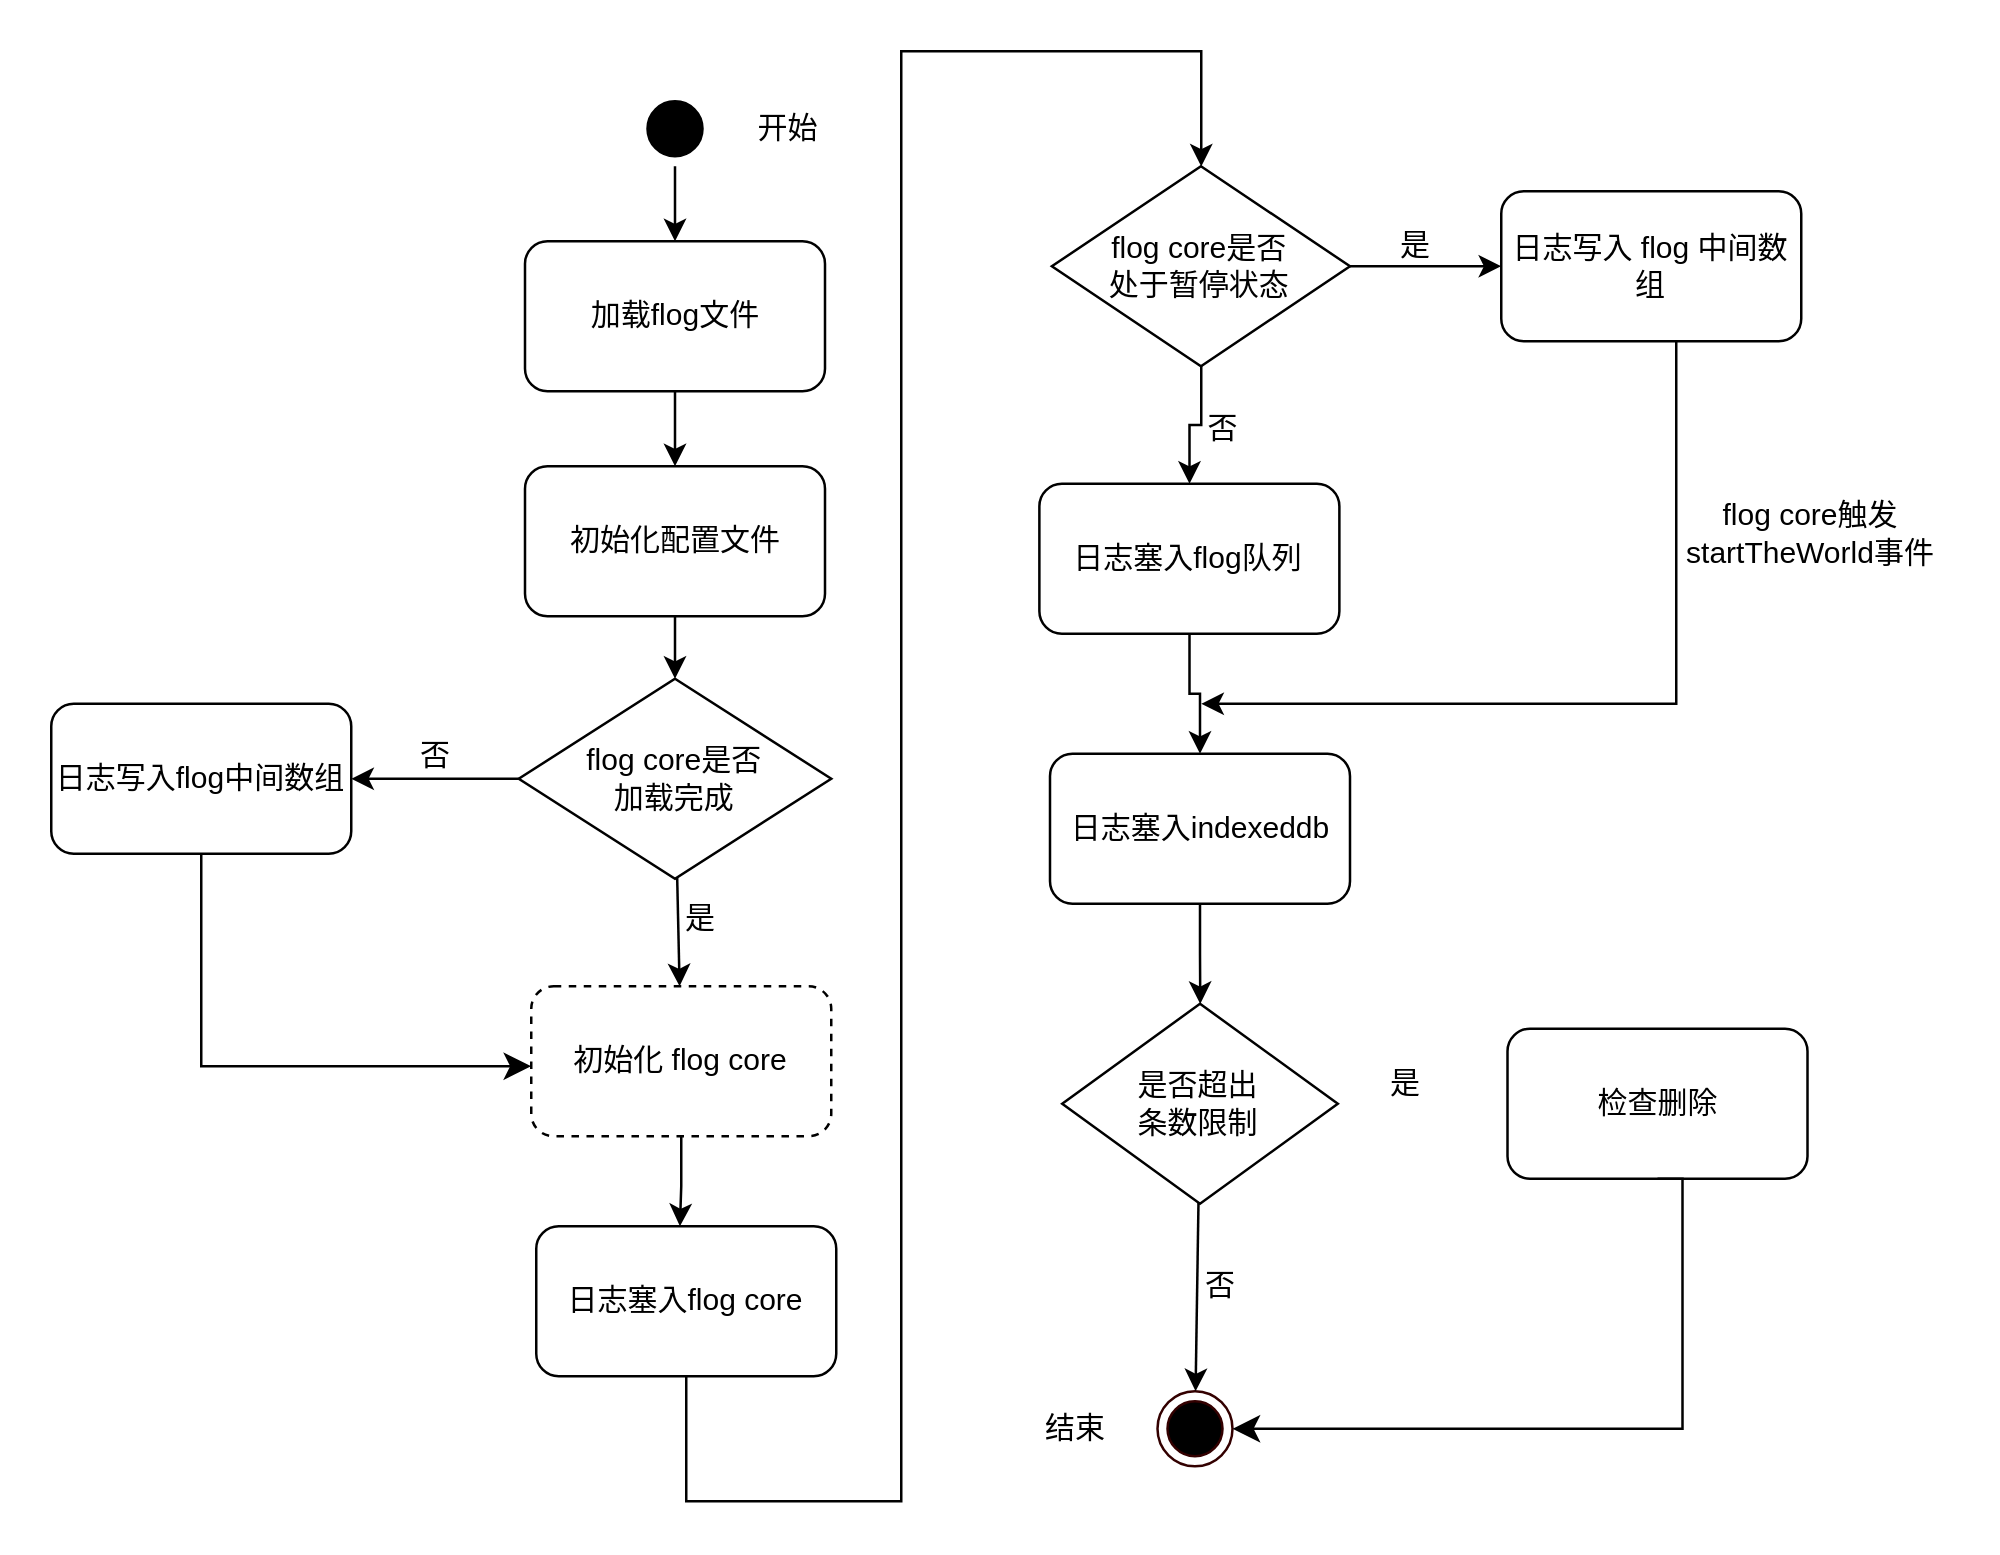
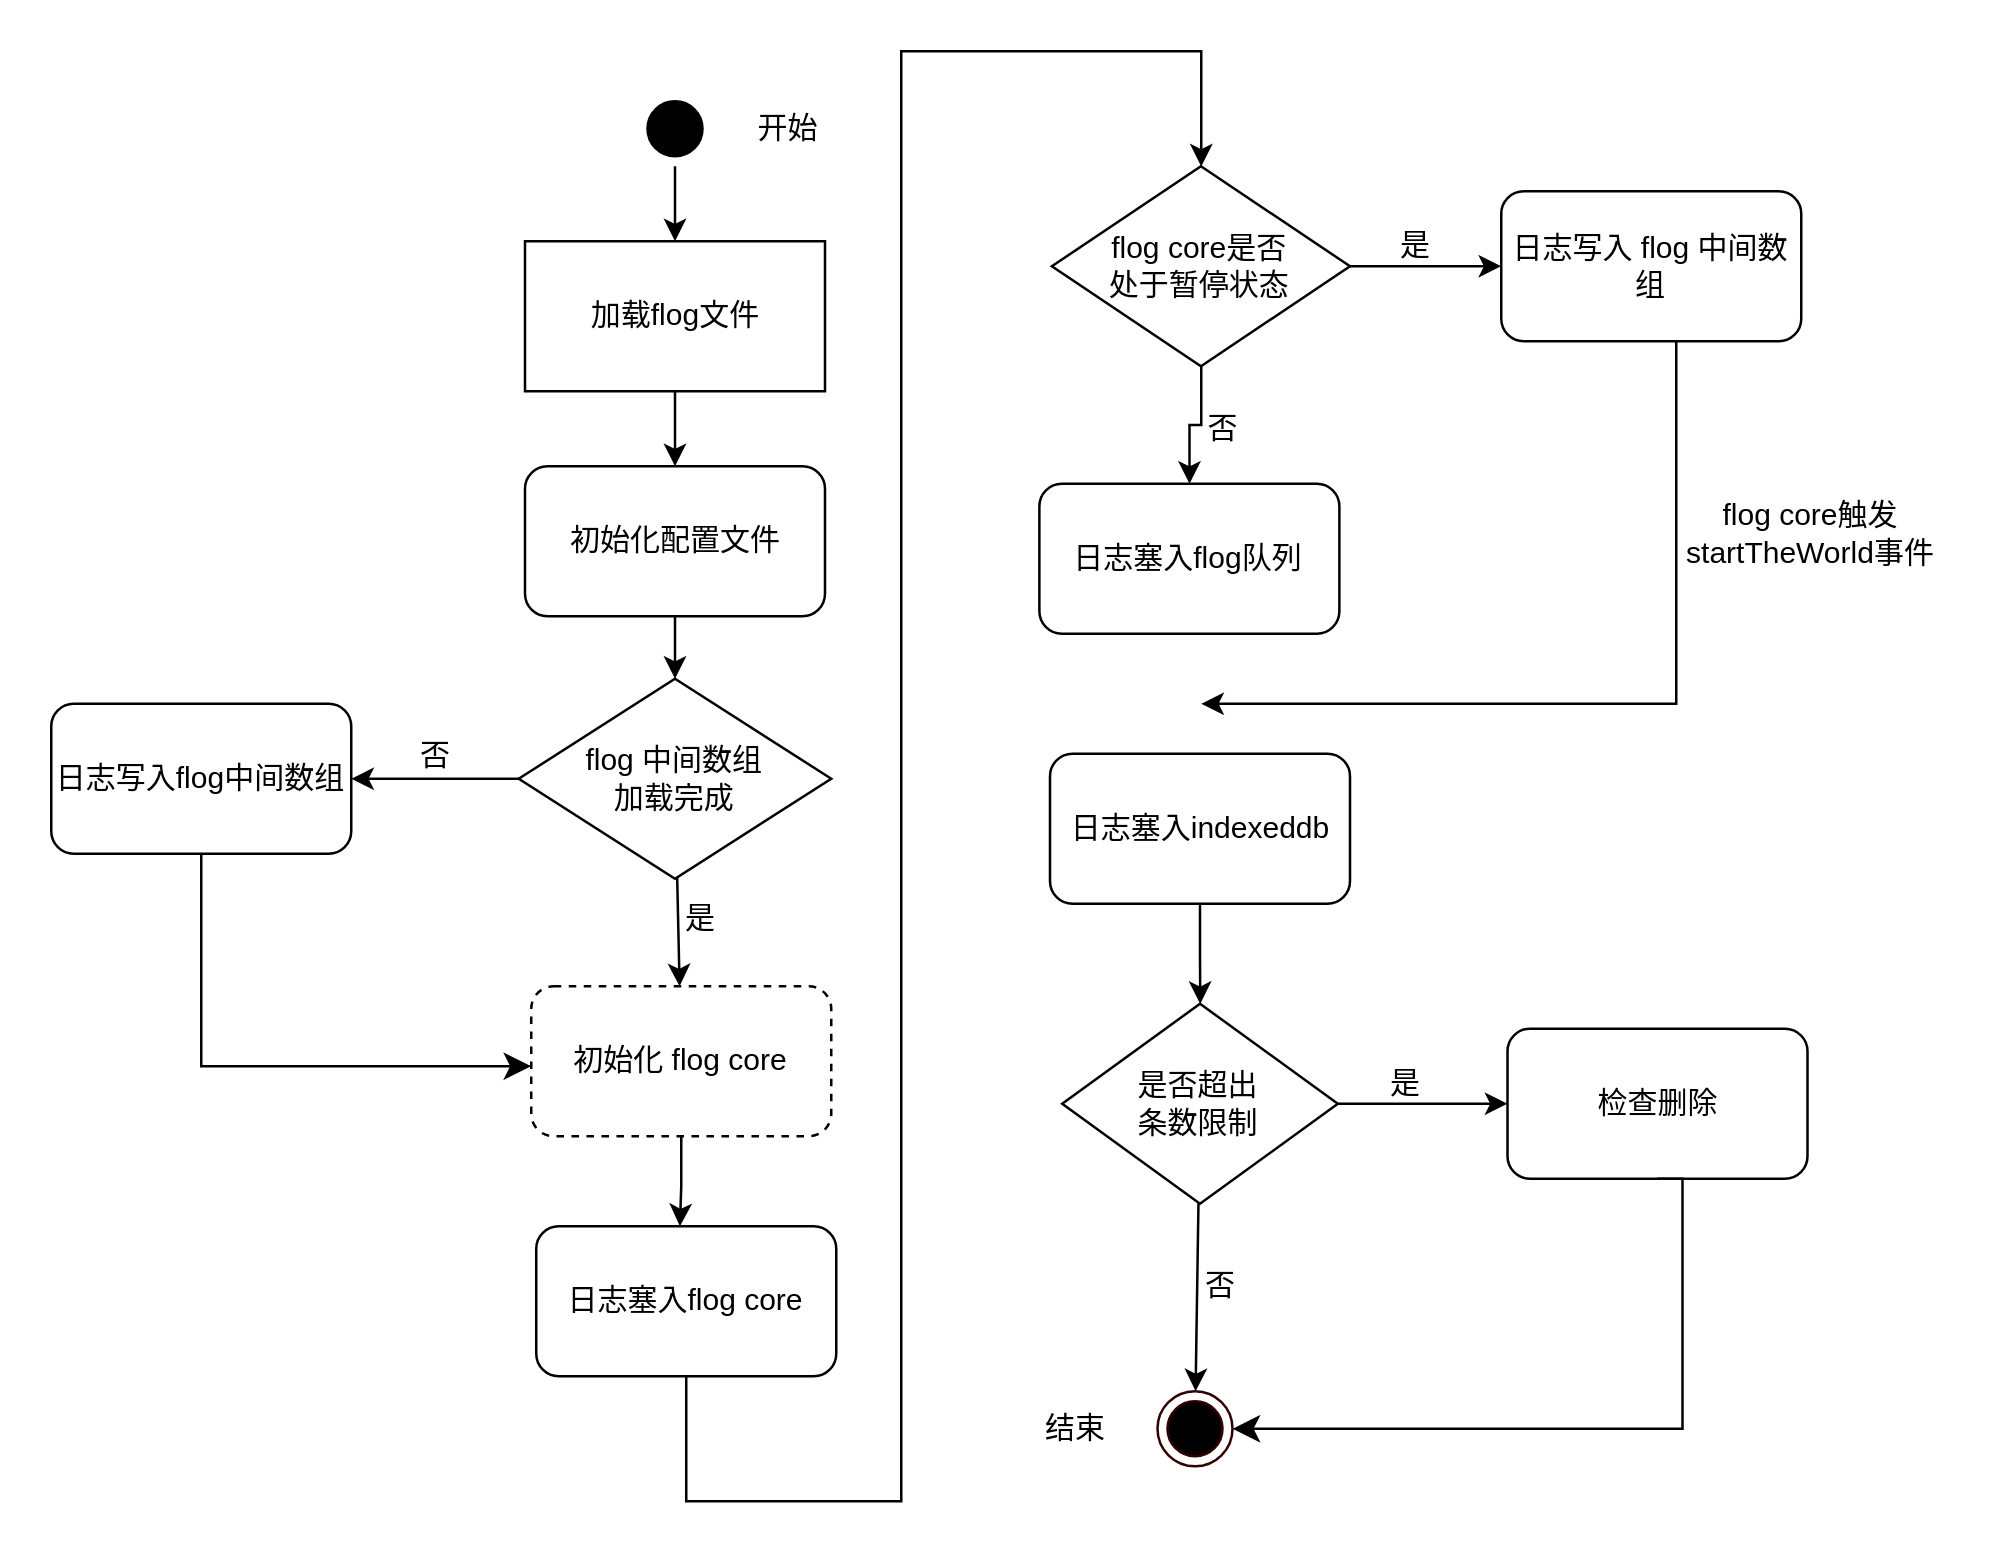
  <mxCell id="0" />
  <mxCell id="1" parent="0" />
  <mxCell id="2" value="" style="endArrow=classic;rounded=0;html=1;labelBorderColor=none;" edge="1" parent="1" source="11" target="14"><mxGeometry width="50" height="50" relative="1" as="geometry"><mxPoint x="-203.5" y="282" as="sourcePoint" /><mxPoint x="-302.5" y="282" as="targetPoint" /></mxGeometry></mxCell>
  <mxCell id="3" value="" style="endArrow=classic;html=1;rounded=0;labelBorderColor=none;" edge="1" parent="1" source="11" target="13"><mxGeometry width="50" height="50" relative="1" as="geometry"><mxPoint x="198.5" y="185" as="sourcePoint" /><mxPoint x="248.5" y="135" as="targetPoint" /></mxGeometry></mxCell>
  <mxCell id="4" value="" style="endArrow=classic;html=1;rounded=0;labelBorderColor=none;" edge="1" parent="1" source="18" target="19"><mxGeometry width="50" height="50" relative="1" as="geometry"><mxPoint x="283" y="200" as="sourcePoint" /><mxPoint x="333" y="150" as="targetPoint" /></mxGeometry></mxCell>
  <mxCell id="5" value="" style="edgeStyle=elbowEdgeStyle;elbow=vertical;endArrow=classic;html=1;rounded=0;labelBorderColor=none;" edge="1" parent="1" source="19"><mxGeometry width="50" height="50" relative="1" as="geometry"><mxPoint x="254" y="171" as="sourcePoint" /><mxPoint x="480" y="281" as="targetPoint" /><Array as="points"><mxPoint x="670" y="281" /></Array></mxGeometry></mxCell>
  <mxCell id="6" value="" style="edgeStyle=orthogonalEdgeStyle;rounded=0;orthogonalLoop=1;jettySize=auto;html=1;" edge="1" parent="1" source="7" target="9"><mxGeometry relative="1" as="geometry" /></mxCell>
  <mxCell id="7" value="" style="ellipse;shape=startState;fillColor=#000000;strokeColor=#000000;" vertex="1" parent="1"><mxGeometry x="254.5" y="36" width="30" height="30" as="geometry" /></mxCell>
  <mxCell id="8" value="" style="edgeStyle=orthogonalEdgeStyle;rounded=0;orthogonalLoop=1;jettySize=auto;html=1;" edge="1" parent="1" source="9" target="10"><mxGeometry relative="1" as="geometry" /></mxCell>
- <mxCell id="9" value="加载flog文件" style="rounded=1;whiteSpace=wrap;html=1;" vertex="1" parent="1"><mxGeometry x="209.5" y="96" width="120" height="60" as="geometry" /></mxCell>
+ <mxCell id="9" value="加载flog文件" style="whiteSpace=wrap;html=1;rounded=0;" vertex="1" parent="1"><mxGeometry x="209.5" y="96" width="120" height="60" as="geometry" /></mxCell>
  <mxCell id="10" value="初始化配置文件" style="rounded=1;whiteSpace=wrap;html=1;" vertex="1" parent="1"><mxGeometry x="209.5" y="186" width="120" height="60" as="geometry" /></mxCell>
- <mxCell id="11" value="flog core是否&lt;br&gt;加载完成" style="rhombus;whiteSpace=wrap;html=1;" vertex="1" parent="1"><mxGeometry x="207" y="271" width="125" height="80" as="geometry" /></mxCell>
+ <mxCell id="11" value="flog 中间数组&lt;br&gt;加载完成" style="rhombus;whiteSpace=wrap;html=1;" vertex="1" parent="1"><mxGeometry x="207" y="271" width="125" height="80" as="geometry" /></mxCell>
  <mxCell id="12" value="" style="edgeStyle=orthogonalEdgeStyle;rounded=0;orthogonalLoop=1;jettySize=auto;html=1;" edge="1" parent="1" source="13"><mxGeometry relative="1" as="geometry"><mxPoint x="271.471" y="490.02" as="targetPoint" /><Array as="points"><mxPoint x="272" y="474.02" /><mxPoint x="272" y="474.02" /></Array></mxGeometry></mxCell>
  <mxCell id="13" value="初始化 flog core" style="rounded=1;whiteSpace=wrap;html=1;dashed=1;" vertex="1" parent="1"><mxGeometry x="212" y="394" width="120" height="60" as="geometry" /></mxCell>
  <mxCell id="14" value="日志写入flog中间数组" style="rounded=1;whiteSpace=wrap;html=1;" vertex="1" parent="1"><mxGeometry x="20" y="281" width="120" height="60" as="geometry" /></mxCell>
  <mxCell id="15" value="" style="edgeStyle=orthogonalEdgeStyle;rounded=0;orthogonalLoop=1;jettySize=auto;html=1;" edge="1" parent="1" source="16" target="18"><mxGeometry relative="1" as="geometry"><Array as="points"><mxPoint x="274" y="600" /><mxPoint x="360" y="600" /><mxPoint x="360" y="20" /><mxPoint x="480" y="20" /></Array></mxGeometry></mxCell>
  <mxCell id="16" value="日志塞入flog core" style="rounded=1;whiteSpace=wrap;html=1;" vertex="1" parent="1"><mxGeometry x="214" y="490.02" width="120" height="60" as="geometry" /></mxCell>
  <mxCell id="17" value="" style="edgeStyle=orthogonalEdgeStyle;rounded=0;orthogonalLoop=1;jettySize=auto;html=1;" edge="1" parent="1" source="18" target="21"><mxGeometry x="-0.005" relative="1" as="geometry"><mxPoint as="offset" /></mxGeometry></mxCell>
  <mxCell id="18" value="flog core是否&lt;br&gt;处于暂停状态" style="rhombus;whiteSpace=wrap;html=1;" vertex="1" parent="1"><mxGeometry x="420.25" y="66" width="119.25" height="80" as="geometry" /></mxCell>
  <mxCell id="19" value="日志写入 flog 中间数组" style="rounded=1;whiteSpace=wrap;html=1;" vertex="1" parent="1"><mxGeometry x="600" y="76" width="120" height="60" as="geometry" /></mxCell>
- <mxCell id="20" value="" style="edgeStyle=orthogonalEdgeStyle;rounded=0;orthogonalLoop=1;jettySize=auto;html=1;" edge="1" parent="1" source="21" target="23"><mxGeometry relative="1" as="geometry" /></mxCell>
  <mxCell id="21" value="日志塞入flog队列" style="rounded=1;whiteSpace=wrap;html=1;" vertex="1" parent="1"><mxGeometry x="415.25" y="193" width="120" height="60" as="geometry" /></mxCell>
  <mxCell id="22" value="" style="edgeStyle=orthogonalEdgeStyle;rounded=0;orthogonalLoop=1;jettySize=auto;html=1;" edge="1" parent="1" source="23" target="25"><mxGeometry relative="1" as="geometry" /></mxCell>
  <mxCell id="23" value="日志塞入indexeddb" style="rounded=1;whiteSpace=wrap;html=1;" vertex="1" parent="1"><mxGeometry x="419.5" y="301" width="120" height="60" as="geometry" /></mxCell>
+ <mxCell id="24" value="" style="edgeStyle=orthogonalEdgeStyle;rounded=0;orthogonalLoop=1;jettySize=auto;html=1;" edge="1" parent="1" source="25" target="26"><mxGeometry relative="1" as="geometry" /></mxCell>
  <mxCell id="25" value="是否超出&lt;br&gt;条数限制" style="rhombus;whiteSpace=wrap;html=1;" vertex="1" parent="1"><mxGeometry x="424.38" y="401" width="110.25" height="80" as="geometry" /></mxCell>
  <mxCell id="26" value="检查删除" style="rounded=1;whiteSpace=wrap;html=1;" vertex="1" parent="1"><mxGeometry x="602.5" y="411" width="120" height="60" as="geometry" /></mxCell>
  <mxCell id="27" value="" style="ellipse;shape=endState;fillColor=#000000;strokeColor=#330000;" vertex="1" parent="1"><mxGeometry x="462.5" y="556" width="30" height="30" as="geometry" /></mxCell>
  <mxCell id="28" value="结束" style="text;html=1;strokeColor=none;fillColor=none;align=center;verticalAlign=middle;whiteSpace=wrap;rounded=0;" vertex="1" parent="1"><mxGeometry x="400" y="556" width="60" height="30" as="geometry" /></mxCell>
  <mxCell id="29" value="" style="endArrow=classic;html=1;rounded=0;" edge="1" parent="1" source="10" target="11"><mxGeometry width="50" height="50" relative="1" as="geometry"><mxPoint x="240" y="106" as="sourcePoint" /><mxPoint x="290" y="56" as="targetPoint" /></mxGeometry></mxCell>
  <mxCell id="30" value="开始" style="text;html=1;strokeColor=none;fillColor=none;align=center;verticalAlign=middle;whiteSpace=wrap;rounded=0;" vertex="1" parent="1"><mxGeometry x="284.5" y="36" width="60" height="30" as="geometry" /></mxCell>
  <mxCell id="31" value="" style="endArrow=classic;html=1;rounded=0;" edge="1" parent="1" source="25" target="27"><mxGeometry width="50" height="50" relative="1" as="geometry"><mxPoint x="522.5" y="636" as="sourcePoint" /><mxPoint x="572.5" y="586" as="targetPoint" /></mxGeometry></mxCell>
  <mxCell id="32" value="" style="edgeStyle=segmentEdgeStyle;endArrow=classic;html=1;curved=0;rounded=0;endSize=8;startSize=8;" edge="1" parent="1" source="14" target="13"><mxGeometry width="50" height="50" relative="1" as="geometry"><mxPoint x="287" y="466" as="sourcePoint" /><mxPoint x="337" y="416" as="targetPoint" /><Array as="points"><mxPoint x="80" y="426" /></Array></mxGeometry></mxCell>
  <mxCell id="33" value="" style="edgeStyle=elbowEdgeStyle;elbow=horizontal;endArrow=classic;html=1;curved=0;rounded=0;endSize=8;startSize=8;exitX=0.5;exitY=1;exitDx=0;exitDy=0;entryX=1;entryY=0.5;entryDx=0;entryDy=0;" edge="1" parent="1" source="26" target="27"><mxGeometry width="50" height="50" relative="1" as="geometry"><mxPoint x="332.5" y="675.98" as="sourcePoint" /><mxPoint x="482.5" y="515.98" as="targetPoint" /><Array as="points"><mxPoint x="672.5" y="485.98" /></Array></mxGeometry></mxCell>
  <mxCell id="34" value="否" style="text;html=1;strokeColor=none;fillColor=none;align=center;verticalAlign=middle;whiteSpace=wrap;rounded=0;" vertex="1" parent="1"><mxGeometry x="144" y="287" width="60" height="30" as="geometry" /></mxCell>
  <mxCell id="35" value="是" style="text;html=1;strokeColor=none;fillColor=none;align=center;verticalAlign=middle;whiteSpace=wrap;rounded=0;" vertex="1" parent="1"><mxGeometry x="249.5" y="352" width="60" height="30" as="geometry" /></mxCell>
  <mxCell id="36" value="是" style="text;html=1;strokeColor=none;fillColor=none;align=center;verticalAlign=middle;whiteSpace=wrap;rounded=0;" vertex="1" parent="1"><mxGeometry x="536" y="83" width="60" height="30" as="geometry" /></mxCell>
  <mxCell id="37" value="否" style="text;html=1;strokeColor=none;fillColor=none;align=center;verticalAlign=middle;whiteSpace=wrap;rounded=0;" vertex="1" parent="1"><mxGeometry x="458.5" y="155.98" width="60" height="30" as="geometry" /></mxCell>
  <mxCell id="38" value="否" style="text;html=1;strokeColor=none;fillColor=none;align=center;verticalAlign=middle;whiteSpace=wrap;rounded=0;" vertex="1" parent="1"><mxGeometry x="457.5" y="498.98" width="60" height="30" as="geometry" /></mxCell>
  <mxCell id="39" value="是" style="text;html=1;strokeColor=none;fillColor=none;align=center;verticalAlign=middle;whiteSpace=wrap;rounded=0;" vertex="1" parent="1"><mxGeometry x="531.5" y="418" width="60" height="30" as="geometry" /></mxCell>
  <mxCell id="40" value="flog core触发startTheWorld事件" style="text;html=1;strokeColor=none;fillColor=none;align=center;verticalAlign=middle;whiteSpace=wrap;rounded=0;" vertex="1" parent="1"><mxGeometry x="670" y="198" width="108" height="30" as="geometry" /></mxCell>
